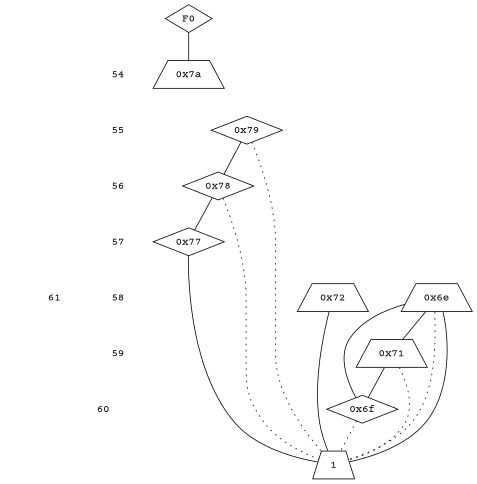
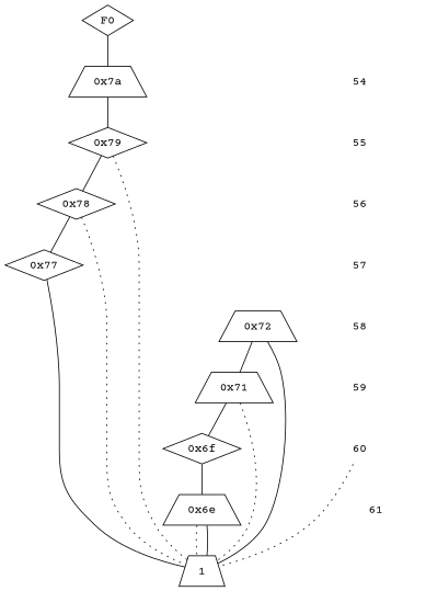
  digraph {
    fontname="Courier Prime"
    node [fontname="Courier Prime" shape=plaintext]
    edge [dir=none fontname="Courier Prime" style=solid]
    "CONST NODES" [style=invis]
    " 54 "
    " 55 "
    " 56 "
    " 57 "
    " 58 "
    " 59 "
    " 60 "
    " 61 "
    F0 [shape=diamond]
    "0x7a" [shape=trapezium]
    "0x79" [shape=diamond]
    "0x78" [shape=diamond]
    "0x77" [shape=diamond]
    "0x72" [shape=trapezium]
    "0x71" [shape=trapezium]
    "0x6f" [shape=diamond]
    "0x6e" [shape=trapezium]
    n19 [label=1 shape=trapezium]
    subgraph sub_1 {
      "CONST NODES"
      " 54 "
      " 55 "
      " 56 "
      " 57 "
      " 58 "
      " 59 "
      " 60 "
      " 61 "
    }
    subgraph sub_2 {
      rank=same
      F0
    }
    subgraph sub_3 {
      rank=same
      " 54 "
      "0x7a"
    }
    subgraph sub_4 {
      rank=same
      " 55 "
      "0x79"
    }
    subgraph sub_5 {
      rank=same
      " 56 "
      "0x78"
    }
    subgraph sub_6 {
      rank=same
      " 57 "
      "0x77"
    }
    subgraph sub_7 {
      rank=same
      " 58 "
      "0x72"
    }
    subgraph sub_8 {
      rank=same
      " 59 "
      "0x71"
    }
    subgraph sub_9 {
      rank=same
      " 60 "
      "0x6f"
    }
    subgraph sub_10 {
      rank=same
      " 61 "
      "0x6e"
    }
    subgraph sub_11 {
      rank=same
      "CONST NODES"
      subgraph sub_12 {
        rank=same
        n19
      }
    }
    " 54 " -> " 55 " [style=invis]
    " 55 " -> " 56 " [style=invis]
    " 56 " -> " 57 " [style=invis]
    " 57 " -> " 58 " [style=invis]
    " 58 " -> " 59 " [style=invis]
    " 59 " -> " 60 " [style=invis]
    " 60 " -> " 61 " [style=invis]
    " 61 " -> "CONST NODES" [style=invis]
    F0 -> "0x7a"
+   "0x7a" -> "0x79"
    "0x79" -> "0x78"
    "0x79" -> n19 [style=dotted]
    "0x78" -> "0x77"
    "0x78" -> n19 [style=dotted]
    "0x77" -> n19
-   "0x6e" -> "0x71"
+   "0x72" -> "0x71"
    "0x72" -> n19
    "0x71" -> "0x6f"
    "0x71" -> n19 [style=dotted]
    "0x6f" -> "0x6e"
-   "0x6f" -> n19 [style=dotted]
+   " 60 " -> n19 [style=dotted]
    "0x6e" -> n19 [style=dotted]
    "0x6e" -> n19
  }
